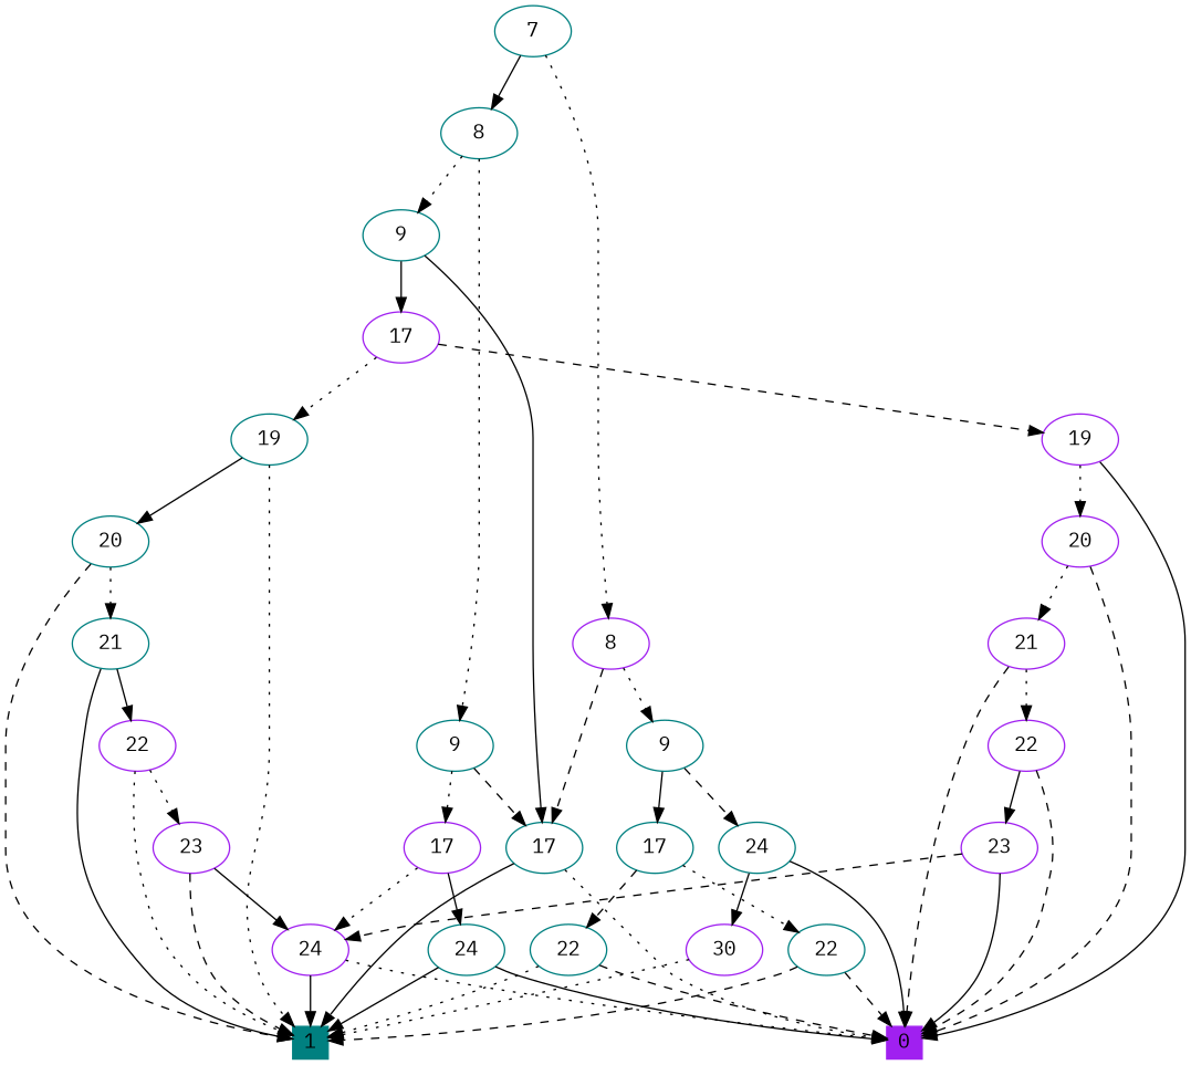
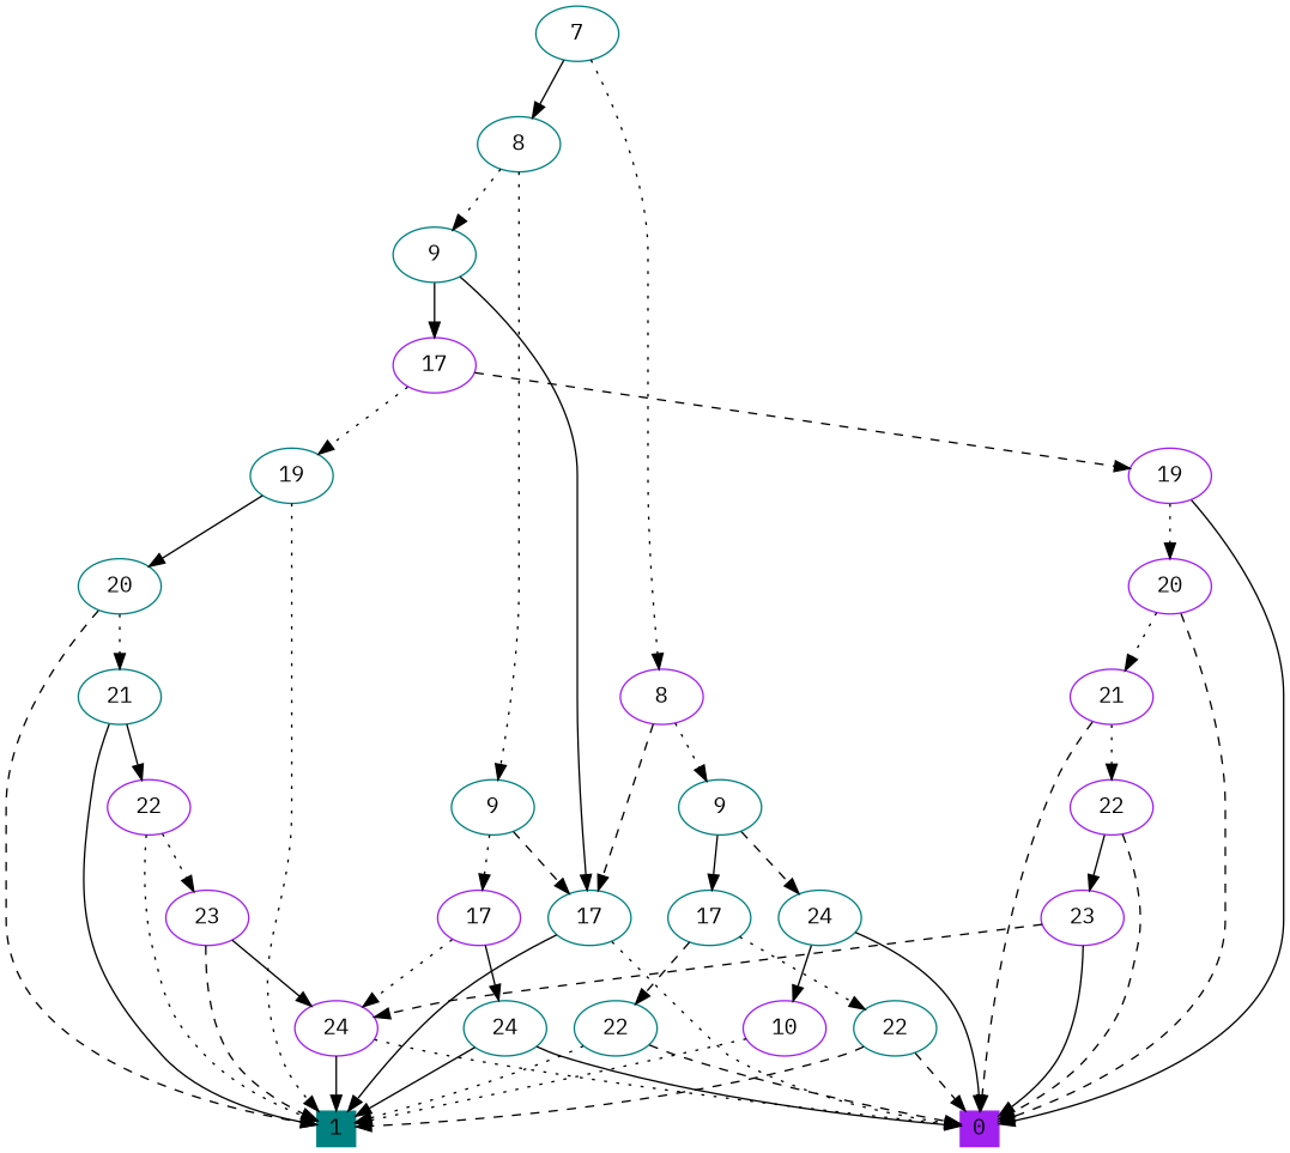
  digraph {
    fontname="IBM Plex Mono"
    node [color=teal fontname="IBM Plex Mono"]
    edge [fontname="IBM Plex Mono" style=dotted]
    n1 [color=purple height=0.3 label=0 shape=box style=filled width=0.3]
    n2 [height=0.3 label=1 shape=box style=filled width=0.3]
    n3 [label=7]
    n4 [label=8]
    n5 [color=purple label=8]
    n6 [label=9]
    n7 [label=9]
    n8 [label=17]
    n9 [label=9]
    n10 [color=purple label=17]
    n11 [color=purple label=17]
    n12 [label=24]
    n13 [label=17]
    n14 [color=purple label=24]
    n15 [label=24]
    n16 [color=purple label=19]
    n17 [label=19]
    n18 [color=purple label=20]
    n19 [label=20]
    n20 [color=purple label=21]
    n21 [label=21]
    n22 [color=purple label=22]
    n23 [color=purple label=23]
    n24 [color=purple label=22]
    n25 [color=purple label=23]
-   n26 [color=purple label=30]
+   n26 [color=purple label=10]
    n27 [label=22]
    n28 [label=22]
    n3 -> n4 [style=solid]
    n3 -> n5
    n4 -> n6
    n4 -> n7
    n5 -> n8 [style=dashed]
    n5 -> n9
    n6 -> n8 [style=dashed]
    n6 -> n10
    n7 -> n8 [style=solid]
    n7 -> n11 [style=solid]
    n8 -> n1
    n8 -> n2 [style=solid]
    n9 -> n12 [style=dashed]
    n9 -> n13 [style=solid]
    n10 -> n14
    n10 -> n15 [style=solid]
    n11 -> n16 [style=dashed]
    n11 -> n17
    n12 -> n1 [style=solid]
    n12 -> n26 [style=solid]
    n13 -> n27 [style=dashed]
    n13 -> n28
    n14 -> n1
    n14 -> n2 [style=solid]
    n15 -> n1 [style=solid]
    n15 -> n2 [style=solid]
    n16 -> n1 [style=solid]
    n16 -> n18
    n17 -> n2
    n17 -> n19 [style=solid]
    n18 -> n1 [style=dashed]
    n18 -> n20
    n19 -> n2 [style=dashed]
    n19 -> n21
    n20 -> n1 [style=dashed]
    n20 -> n22
    n21 -> n2 [style=solid]
    n21 -> n24 [style=solid]
    n22 -> n1 [style=dashed]
    n22 -> n23 [style=solid]
    n23 -> n1 [style=solid]
    n23 -> n14 [style=dashed]
    n24 -> n2
    n24 -> n25
    n25 -> n2 [style=dashed]
    n25 -> n14 [style=solid]
    n26 -> n2
    n27 -> n1 [style=dashed]
    n27 -> n2
    n28 -> n1 [style=dashed]
    n28 -> n2 [style=dashed]
  }
